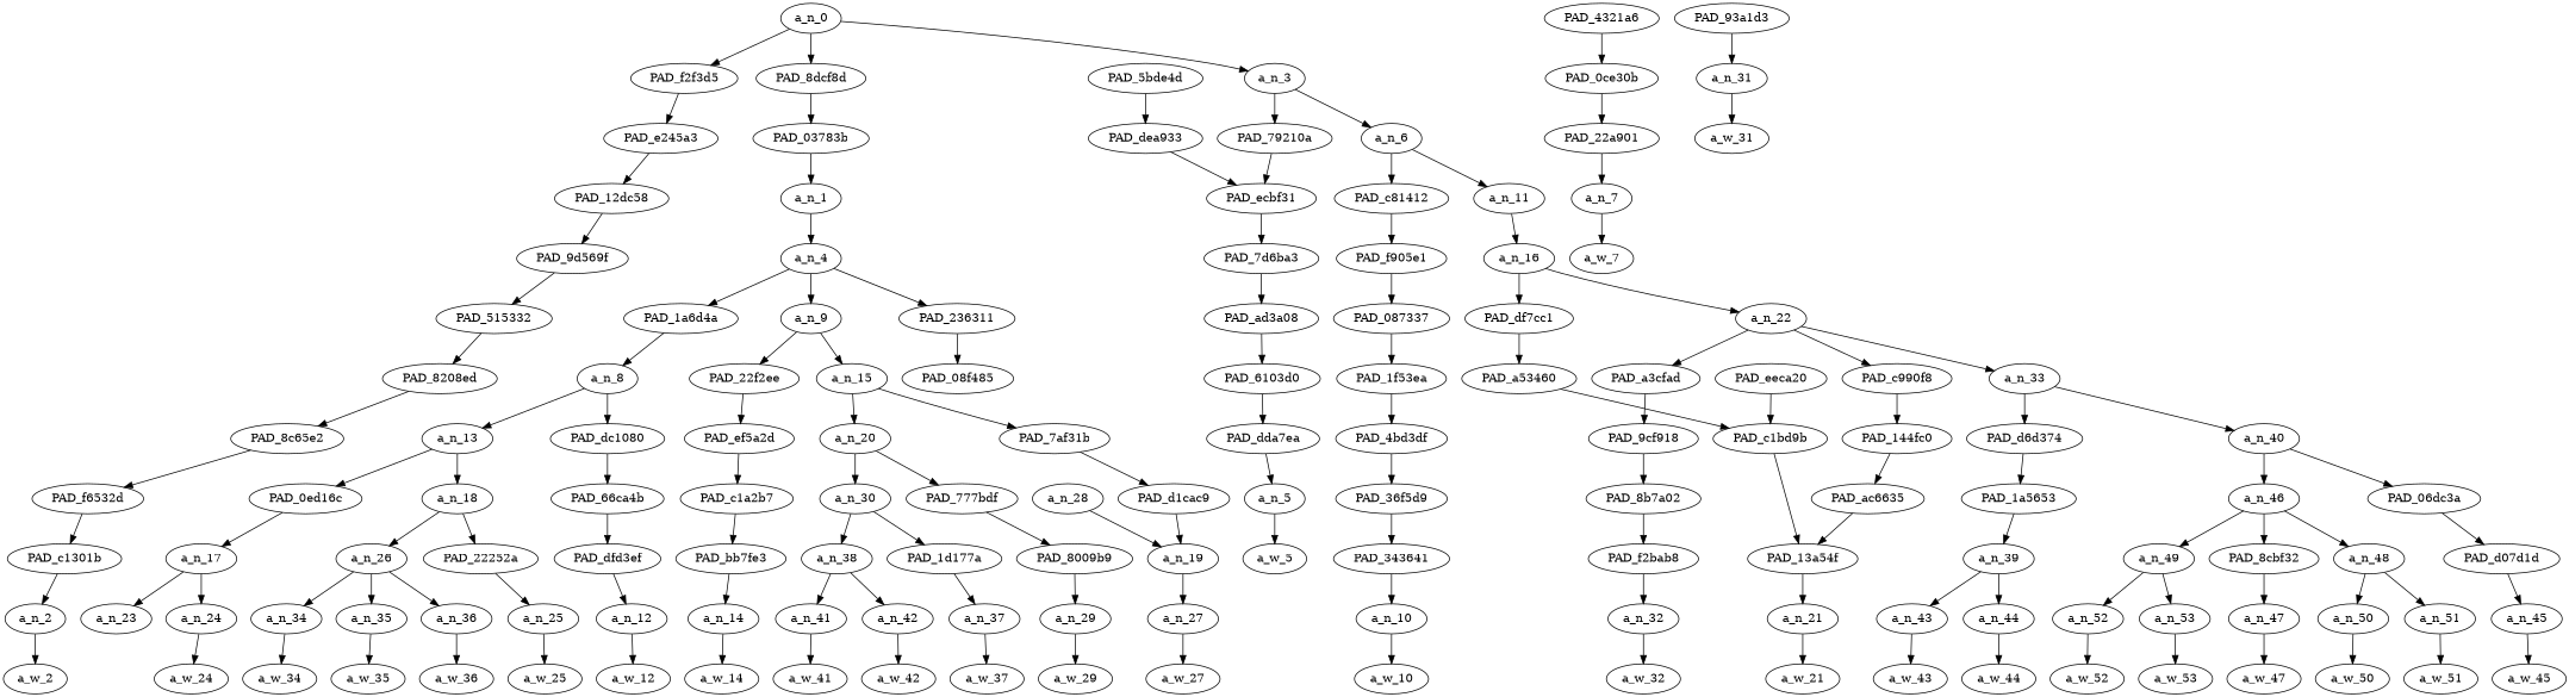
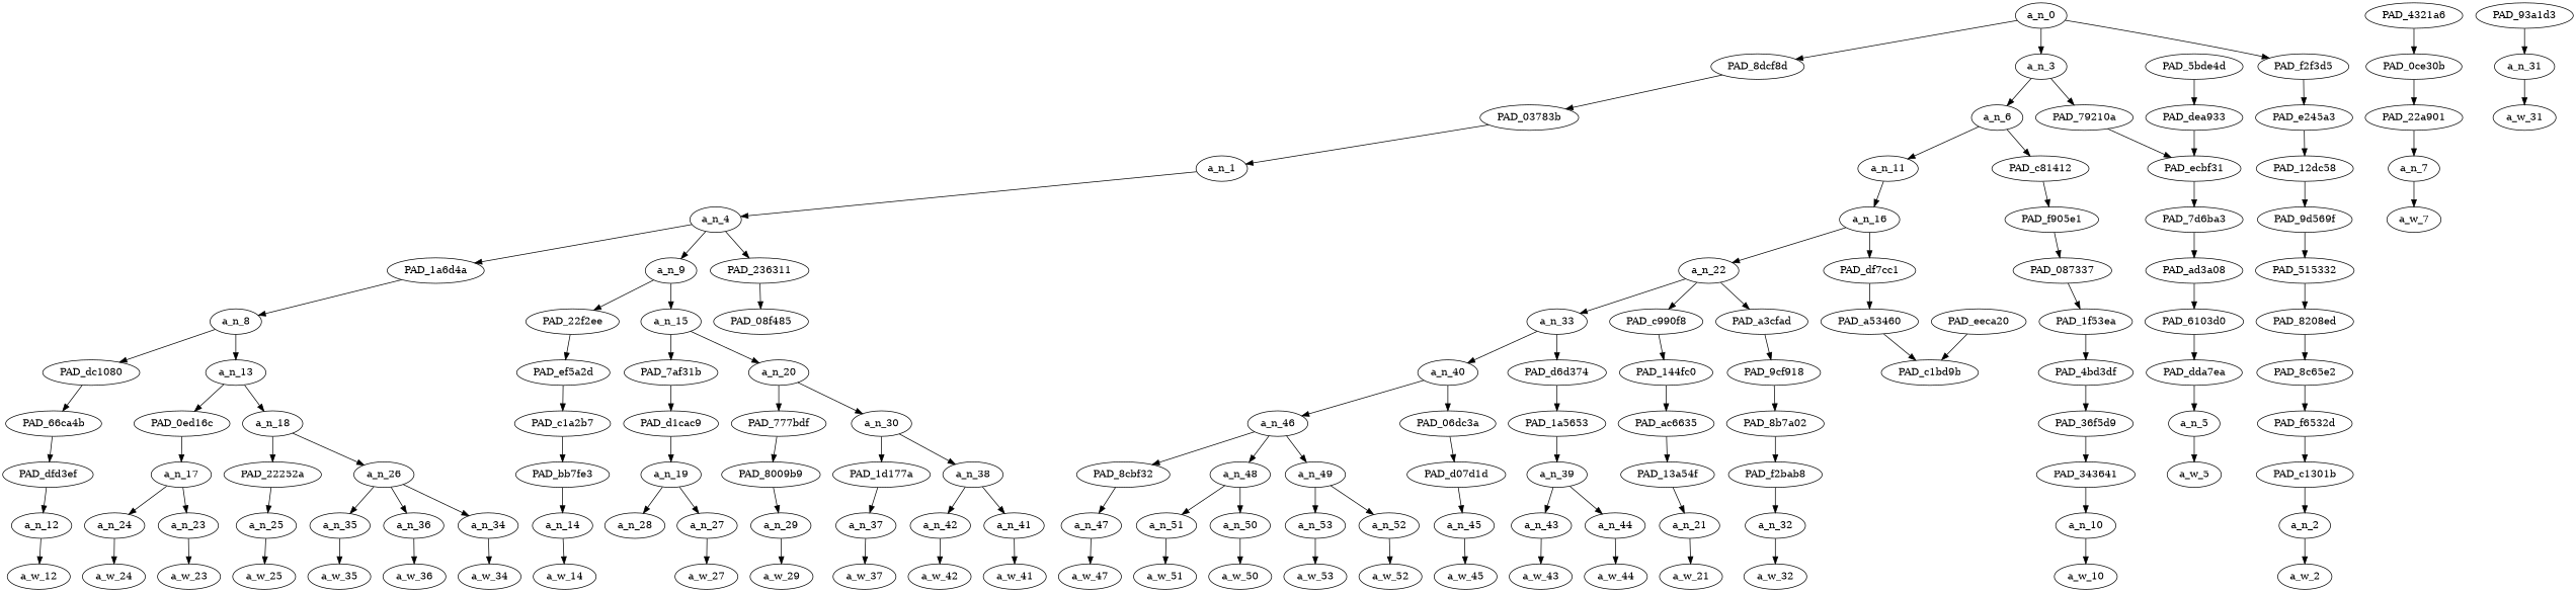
  strict digraph {
    node [div_dir=1 index=0 level=1 text_span="[15]" value=0.01790400]
    a_n_0 [level=11 text_span="[0, 1, 2, 3, 4, 5, 6, 7, 8, 9, 10, 11, 12, 13, 14, 15, 16, 17, 18, 19, 20, 21, 22, 23, 24, 25, 26, 27, 28]" value=1.00000001]
    PAD_f2f3d5 [div_dir=-1 index=1 level=10]
    PAD_8dcf8d [div_dir=-1 level=10 text_span="[0, 1, 2, 3, 4, 5, 6, 7, 8, 9, 10, 11, 12, 13, 14]" value=0.71879711]
    a_n_3 [index=2 level=10 text_span="[16, 17, 18, 19, 20, 21, 22, 23, 24, 25, 26, 27, 28]" value=0.26322550]
    PAD_e245a3 [div_dir=-1 index=1 level=9]
    PAD_03783b [div_dir=-1 level=9 text_span="[0, 1, 2, 3, 4, 5, 6, 7, 8, 9, 10, 11, 12, 13, 14]" value=0.71879711]
    PAD_79210a [index=2 level=9 text_span="[16]" value=0.01628362]
    a_n_6 [index=3 level=9 text_span="[17, 18, 19, 20, 21, 22, 23, 24, 25, 26, 27, 28]" value=0.24680997]
    PAD_12dc58 [div_dir=-1 index=1 level=8]
    a_n_1 [div_dir=-1 level=8 text_span="[0, 1, 2, 3, 4, 5, 6, 7, 8, 9, 10, 11, 12, 13, 14]" value=0.71879711]
    PAD_ecbf31 [index=4 level=6 text_span="[16]" value=0.01628362]
    PAD_c81412 [index=3 level=8 text_span="[17]" value=0.01615515]
    a_n_11 [index=4 level=8 text_span="[18, 19, 20, 21, 22, 23, 24, 25, 26, 27, 28]" value=0.23054066]
    PAD_9d569f [div_dir=-1 index=1 level=7]
    PAD_515332 [div_dir=-1 index=3 level=6]
    PAD_8208ed [div_dir=-1 index=4 level=5]
    PAD_8c65e2 [div_dir=-1 index=6 level=4]
    PAD_f6532d [div_dir=-1 index=8 level=3]
    PAD_c1301b [div_dir=-1 index=10 level=2]
    a_n_2 [div_dir=-1 index=15]
    a_w_2 [div_dir=0 index=15 level=0 value=we]
    a_n_4 [div_dir=-1 level=7 text_span="[0, 1, 2, 3, 4, 5, 6, 7, 8, 9, 10, 11, 12, 13, 14]" value=0.71878199]
    PAD_236311 [level=6 text_span="[0]" value=0.02581330]
    PAD_1a6d4a [div_dir=-1 index=1 level=6 text_span="[1, 2, 3, 4, 5, 6, 7]" value=0.50631638]
    a_n_9 [index=2 level=6 text_span="[8, 9, 10, 11, 12, 13, 14]" value=0.18663718]
    PAD_08f485 [level=5 text_span="[0]" value=0.02581330]
    a_n_8 [div_dir=-1 index=1 level=5 text_span="[1, 2, 3, 4, 5, 6, 7]" value=0.50631638]
    PAD_22f2ee [index=2 level=5 text_span="[8]" value=0.01981415]
    a_n_15 [index=3 level=5 text_span="[9, 10, 11, 12, 13, 14]" value=0.16667126]
    PAD_dc1080 [index=1 level=4 text_span="[1]" value=0.02206913]
    a_n_13 [div_dir=-1 index=2 level=4 text_span="[2, 3, 4, 5, 6, 7]" value=0.48406207]
    PAD_ef5a2d [index=3 level=4 text_span="[8]" value=0.01981415]
    n33 [index=4 label=PAD_7af31b level=4 text_span="[9, 10]" value=0.04962919]
    a_n_20 [index=5 level=4 text_span="[11, 12, 13, 14]" value=0.11690706]
    PAD_4321a6 [level=4 text_span="[0]" value=0.02581330]
    PAD_0ce30b [level=3 text_span="[0]" value=0.02581330]
    PAD_22a901 [level=2 text_span="[0]" value=0.02581330]
    a_n_7 [text_span="[0]" value=0.02581330]
    a_w_7 [div_dir=0 level=0 text_span="[0]" value=flying]
    PAD_66ca4b [index=1 level=3 text_span="[1]" value=0.02206913]
    PAD_0ed16c [index=2 level=3 text_span="[2, 3]" value=0.09849831]
    a_n_18 [div_dir=-1 index=3 level=3 text_span="[4, 5, 6, 7]" value=0.38532711]
    PAD_dfd3ef [index=1 level=2 text_span="[1]" value=0.02206913]
    a_n_17 [index=2 level=2 text_span="[2, 3]" value=0.09849831]
    PAD_22252a [div_dir=-1 index=3 level=2 text_span="[4]" value=0.05068672]
    a_n_26 [div_dir=-1 index=4 level=2 text_span="[5, 6, 7]" value=0.33429049]
    a_n_12 [index=1 text_span="[1]" value=0.02206913]
    a_w_12 [div_dir=0 index=1 level=0 text_span="[1]" value=with]
    a_n_23 [div_dir=-1 index=2 text_span="[2]" value=0.02491961]
    a_n_24 [index=3 text_span="[3]" value=0.07346461]
    a_n_25 [div_dir=-1 index=4 text_span="[4]" value=0.05068672]
    a_n_34 [div_dir=-1 index=5 text_span="[5]" value=0.19015311]
    a_n_35 [div_dir=-1 index=6 text_span="[6]" value=0.11102112]
    a_n_36 [index=7 text_span="[7]" value=0.03281528]
+   a_w_23 [div_dir=0 index=2 level=0 text_span="[2]" value=a]
    a_w_24 [div_dir=0 index=3 level=0 text_span="[3]" value=bottle]
    a_w_25 [div_dir=0 index=4 level=0 text_span="[4]" value=of]
    a_w_34 [div_dir=0 index=5 level=0 text_span="[5]" value=messina]
    a_w_35 [div_dir=0 index=6 level=0 text_span="[6]" value=hof]
    a_w_36 [div_dir=0 index=7 level=0 text_span="[7]" value=red]
    PAD_c1a2b7 [index=4 level=3 text_span="[8]" value=0.01981415]
    PAD_d1cac9 [index=5 level=3 text_span="[9, 10]" value=0.04962919]
    PAD_777bdf [index=6 level=3 text_span="[11]" value=0.01918718]
    a_n_30 [index=7 level=3 text_span="[12, 13, 14]" value=0.09761624]
    PAD_bb7fe3 [index=5 level=2 text_span="[8]" value=0.01981415]
    a_n_14 [index=8 text_span="[8]" value=0.01981415]
    a_w_14 [div_dir=0 index=8 level=0 text_span="[8]" value=in]
    a_n_19 [index=6 level=2 text_span="[9, 10]" value=0.04962919]
    PAD_8009b9 [index=7 level=2 text_span="[11]" value=0.01918718]
    PAD_1d177a [index=8 level=2 text_span="[12]" value=0.01718928]
    a_n_38 [index=9 level=2 text_span="[13, 14]" value=0.08032862]
    a_n_27 [div_dir=-1 index=9 text_span="[9]" value=0.01548789]
    a_n_28 [index=10 text_span="[10]" value=0.03405358]
    a_w_27 [div_dir=0 index=9 level=0 text_span="[9]" value=a1]
    a_n_29 [index=11 text_span="[11]" value=0.01918718]
    a_n_37 [index=12 text_span="[12]" value=0.01718928]
    a_n_41 [index=13 text_span="[13]" value=0.03691916]
    a_n_42 [div_dir=-1 index=14 text_span="[14]" value=0.04333279]
    a_w_29 [div_dir=0 index=11 level=0 text_span="[11]" value=full]
    a_w_37 [div_dir=0 index=12 level=0 text_span="[12]" value=of1]
    a_w_41 [div_dir=0 index=13 level=0 text_span="[13]" value=white]
    a_w_42 [div_dir=0 index=14 level=0 text_span="[14]" value=clothing]
    PAD_5bde4d [index=2 level=8 text_span="[16]" value=0.01628362]
    PAD_dea933 [index=2 level=7 text_span="[16]" value=0.01628362]
    PAD_f905e1 [index=3 level=7 text_span="[17]" value=0.01615515]
    a_n_16 [index=4 level=7 text_span="[18, 19, 20, 21, 22, 23, 24, 25, 26, 27, 28]" value=0.23043417]
    PAD_7d6ba3 [index=5 level=5 text_span="[16]" value=0.01628362]
    PAD_ad3a08 [index=7 level=4 text_span="[16]" value=0.01628362]
    PAD_6103d0 [index=9 level=3 text_span="[16]" value=0.01628362]
    PAD_dda7ea [index=11 level=2 text_span="[16]" value=0.01628362]
    a_n_5 [index=16 text_span="[16]" value=0.01628362]
    a_w_5 [div_dir=0 index=16 level=0 text_span="[16]" value=are]
    PAD_087337 [index=5 level=6 text_span="[17]" value=0.01615515]
    PAD_df7cc1 [index=6 level=6 text_span="[18]" value=0.01349914]
    a_n_22 [index=7 level=6 text_span="[19, 20, 21, 22, 23, 24, 25, 26, 27, 28]" value=0.21682854]
    PAD_1f53ea [index=6 level=5 text_span="[17]" value=0.01615515]
    PAD_4bd3df [index=8 level=4 text_span="[17]" value=0.01615515]
    PAD_36f5d9 [index=10 level=3 text_span="[17]" value=0.01615515]
    PAD_343641 [index=12 level=2 text_span="[17]" value=0.01615515]
    a_n_10 [index=17 text_span="[17]" value=0.01615515]
    a_w_10 [div_dir=0 index=17 level=0 text_span="[17]" value=about]
    PAD_a53460 [index=7 level=5 text_span="[18]" value=0.01349914]
    PAD_c990f8 [index=8 level=5 text_span="[19]" value=0.01606932]
    PAD_a3cfad [index=9 level=5 text_span="[20]" value=0.01373519]
    a_n_33 [index=10 level=5 text_span="[21, 22, 23, 24, 25, 26, 27, 28]" value=0.18692443]
    PAD_c1bd9b [index=11 level=3 text_span="[18]" value=0.01349914]
    PAD_144fc0 [index=10 level=4 text_span="[19]" value=0.01606932]
    PAD_9cf918 [index=11 level=4 text_span="[20]" value=0.01373519]
    PAD_d6d374 [index=12 level=4 text_span="[21, 22]" value=0.03393776]
    a_n_40 [index=13 level=4 text_span="[23, 24, 25, 26, 27, 28]" value=0.15288906]
    PAD_eeca20 [index=9 level=4 text_span="[18]" value=0.01349914]
    PAD_13a54f [index=13 level=2 text_span="[18]" value=0.01349914]
    a_n_21 [index=18 text_span="[18]" value=0.01349914]
    a_w_21 [div_dir=0 index=18 level=0 text_span="[18]" value=to]
    PAD_ac6635 [index=12 level=3 text_span="[19]" value=0.01606932]
    PAD_8b7a02 [index=13 level=3 text_span="[20]" value=0.01373519]
    PAD_1a5653 [index=14 level=3 text_span="[21, 22]" value=0.03393776]
    PAD_06dc3a [index=15 level=3 text_span="[23]" value=0.04708026]
    a_n_46 [index=16 level=3 text_span="[24, 25, 26, 27, 28]" value=0.10573499]
    PAD_93a1d3 [index=14 level=2 text_span="[19]" value=0.01606932]
    a_n_31 [index=19 text_span="[19]" value=0.01606932]
    a_w_31 [div_dir=0 index=19 level=0 text_span="[19]" value=find]
    PAD_f2bab8 [index=15 level=2 text_span="[20]" value=0.01373519]
    a_n_32 [index=20 text_span="[20]" value=0.01373519]
    a_w_32 [div_dir=0 index=20 level=0 text_span="[20]" value=out]
    a_n_39 [index=16 level=2 text_span="[21, 22]" value=0.03393776]
    PAD_d07d1d [index=17 level=2 text_span="[23]" value=0.04708026]
    PAD_8cbf32 [index=18 level=2 text_span="[24]" value=0.01894379]
    a_n_48 [index=19 level=2 text_span="[25, 26]" value=0.03902431]
    a_n_49 [index=20 level=2 text_span="[27, 28]" value=0.04770261]
    a_n_43 [index=21 text_span="[21]" value=0.01686985]
    a_n_44 [index=22 text_span="[22]" value=0.01700117]
    a_w_43 [div_dir=0 index=21 level=0 text_span="[21]" value=how]
    a_w_44 [div_dir=0 index=22 level=0 text_span="[22]" value=much]
    a_n_45 [index=23 text_span="[23]" value=0.04708026]
    a_n_47 [index=24 text_span="[24]" value=0.01894379]
    a_n_50 [index=25 text_span="[25]" value=0.01464269]
    a_n_51 [index=26 text_span="[26]" value=0.02435413]
    a_n_52 [index=27 text_span="[27]" value=0.02594156]
    a_n_53 [index=28 text_span="[28]" value=0.02168826]
    a_w_45 [div_dir=0 index=23 level=0 text_span="[23]" value=karma]
    a_w_47 [div_dir=0 index=24 level=0 text_span="[24]" value=has]
    a_w_50 [div_dir=0 index=25 level=0 text_span="[25]" value=in1]
    a_w_51 [div_dir=0 index=26 level=0 text_span="[26]" value=store]
    a_w_52 [div_dir=0 index=27 level=0 text_span="[27]" value=for]
    a_w_53 [div_dir=0 index=28 level=0 text_span="[28]" value=me]
    a_n_0 -> PAD_f2f3d5
    a_n_0 -> PAD_8dcf8d
    a_n_0 -> a_n_3
    PAD_f2f3d5 -> PAD_e245a3
    PAD_8dcf8d -> PAD_03783b
    a_n_3 -> PAD_79210a
    a_n_3 -> a_n_6
    PAD_e245a3 -> PAD_12dc58
    PAD_03783b -> a_n_1
    PAD_79210a -> PAD_ecbf31
    a_n_6 -> PAD_c81412
    a_n_6 -> a_n_11
    PAD_12dc58 -> PAD_9d569f
    a_n_1 -> a_n_4
    PAD_ecbf31 -> PAD_7d6ba3
    PAD_c81412 -> PAD_f905e1
    a_n_11 -> a_n_16
    PAD_9d569f -> PAD_515332
    PAD_515332 -> PAD_8208ed
    PAD_8208ed -> PAD_8c65e2
    PAD_8c65e2 -> PAD_f6532d
    PAD_f6532d -> PAD_c1301b
    PAD_c1301b -> a_n_2
    a_n_2 -> a_w_2
    a_n_4 -> PAD_236311
    a_n_4 -> PAD_1a6d4a
    a_n_4 -> a_n_9
    PAD_236311 -> PAD_08f485
    PAD_1a6d4a -> a_n_8
    a_n_9 -> PAD_22f2ee
    a_n_9 -> a_n_15
    a_n_8 -> PAD_dc1080
    a_n_8 -> a_n_13
    PAD_22f2ee -> PAD_ef5a2d
    a_n_15 -> n33
    a_n_15 -> a_n_20
    PAD_dc1080 -> PAD_66ca4b
    a_n_13 -> PAD_0ed16c
    a_n_13 -> a_n_18
    PAD_ef5a2d -> PAD_c1a2b7
    n33 -> PAD_d1cac9
    a_n_20 -> PAD_777bdf
    a_n_20 -> a_n_30
    PAD_4321a6 -> PAD_0ce30b
    PAD_0ce30b -> PAD_22a901
    PAD_22a901 -> a_n_7
    a_n_7 -> a_w_7
    PAD_66ca4b -> PAD_dfd3ef
    PAD_0ed16c -> a_n_17
    a_n_18 -> PAD_22252a
    a_n_18 -> a_n_26
    PAD_dfd3ef -> a_n_12
    a_n_17 -> a_n_23
    a_n_17 -> a_n_24
    PAD_22252a -> a_n_25
    a_n_26 -> a_n_34
    a_n_26 -> a_n_35
    a_n_26 -> a_n_36
    a_n_12 -> a_w_12
+   a_n_23 -> a_w_23
    a_n_24 -> a_w_24
    a_n_25 -> a_w_25
    a_n_34 -> a_w_34
    a_n_35 -> a_w_35
    a_n_36 -> a_w_36
    PAD_c1a2b7 -> PAD_bb7fe3
    PAD_d1cac9 -> a_n_19
    PAD_777bdf -> PAD_8009b9
    a_n_30 -> PAD_1d177a
    a_n_30 -> a_n_38
    PAD_bb7fe3 -> a_n_14
    a_n_14 -> a_w_14
    a_n_19 -> a_n_27
-   a_n_28 -> a_n_19
+   a_n_19 -> a_n_28
    PAD_8009b9 -> a_n_29
    PAD_1d177a -> a_n_37
    a_n_38 -> a_n_41
    a_n_38 -> a_n_42
    a_n_27 -> a_w_27
    a_n_29 -> a_w_29
    a_n_37 -> a_w_37
    a_n_41 -> a_w_41
    a_n_42 -> a_w_42
    PAD_5bde4d -> PAD_dea933
    PAD_dea933 -> PAD_ecbf31
    PAD_f905e1 -> PAD_087337
    a_n_16 -> PAD_df7cc1
    a_n_16 -> a_n_22
    PAD_7d6ba3 -> PAD_ad3a08
    PAD_ad3a08 -> PAD_6103d0
    PAD_6103d0 -> PAD_dda7ea
    PAD_dda7ea -> a_n_5
    a_n_5 -> a_w_5
    PAD_087337 -> PAD_1f53ea
    PAD_df7cc1 -> PAD_a53460
    a_n_22 -> PAD_c990f8
    a_n_22 -> PAD_a3cfad
    a_n_22 -> a_n_33
    PAD_1f53ea -> PAD_4bd3df
    PAD_4bd3df -> PAD_36f5d9
    PAD_36f5d9 -> PAD_343641
    PAD_343641 -> a_n_10
    a_n_10 -> a_w_10
    PAD_a53460 -> PAD_c1bd9b
    PAD_c990f8 -> PAD_144fc0
    PAD_a3cfad -> PAD_9cf918
    a_n_33 -> PAD_d6d374
    a_n_33 -> a_n_40
-   PAD_c1bd9b -> PAD_13a54f
    PAD_144fc0 -> PAD_ac6635
    PAD_9cf918 -> PAD_8b7a02
    PAD_d6d374 -> PAD_1a5653
    a_n_40 -> PAD_06dc3a
    a_n_40 -> a_n_46
    PAD_eeca20 -> PAD_c1bd9b
    PAD_13a54f -> a_n_21
    a_n_21 -> a_w_21
    PAD_ac6635 -> PAD_13a54f
    PAD_8b7a02 -> PAD_f2bab8
    PAD_1a5653 -> a_n_39
    PAD_06dc3a -> PAD_d07d1d
    a_n_46 -> PAD_8cbf32
    a_n_46 -> a_n_48
    a_n_46 -> a_n_49
    PAD_93a1d3 -> a_n_31
    a_n_31 -> a_w_31
    PAD_f2bab8 -> a_n_32
    a_n_32 -> a_w_32
    a_n_39 -> a_n_43
    a_n_39 -> a_n_44
    PAD_d07d1d -> a_n_45
    PAD_8cbf32 -> a_n_47
    a_n_48 -> a_n_50
    a_n_48 -> a_n_51
    a_n_49 -> a_n_52
    a_n_49 -> a_n_53
    a_n_43 -> a_w_43
    a_n_44 -> a_w_44
    a_n_45 -> a_w_45
    a_n_47 -> a_w_47
    a_n_50 -> a_w_50
    a_n_51 -> a_w_51
    a_n_52 -> a_w_52
    a_n_53 -> a_w_53
  }
